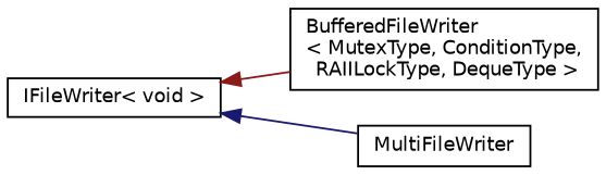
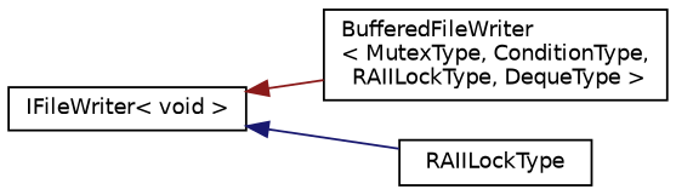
  digraph {
    rankdir=LR
    node [color=black fillcolor=white fontname=Helvetica fontsize=10 shape=record style=filled]
    edge [dir=back fontname=Helvetica fontsize=10 labelfontname=Helvetica labelfontsize=10 style=solid]
    n1 [height=0.2 label="IFileWriter\< void \>" width=0.4]
    n2 [height=0.2 label="BufferedFileWriter\l\< MutexType, ConditionType,\l RAIILockType, DequeType \>" width=0.4]
-   n3 [height=0.2 label=MultiFileWriter width=0.4]
+   n3 [height=0.2 label=RAIILockType width=0.4]
    n1 -> n2 [color=firebrick4]
    n1 -> n3 [color=midnightblue]
  }
